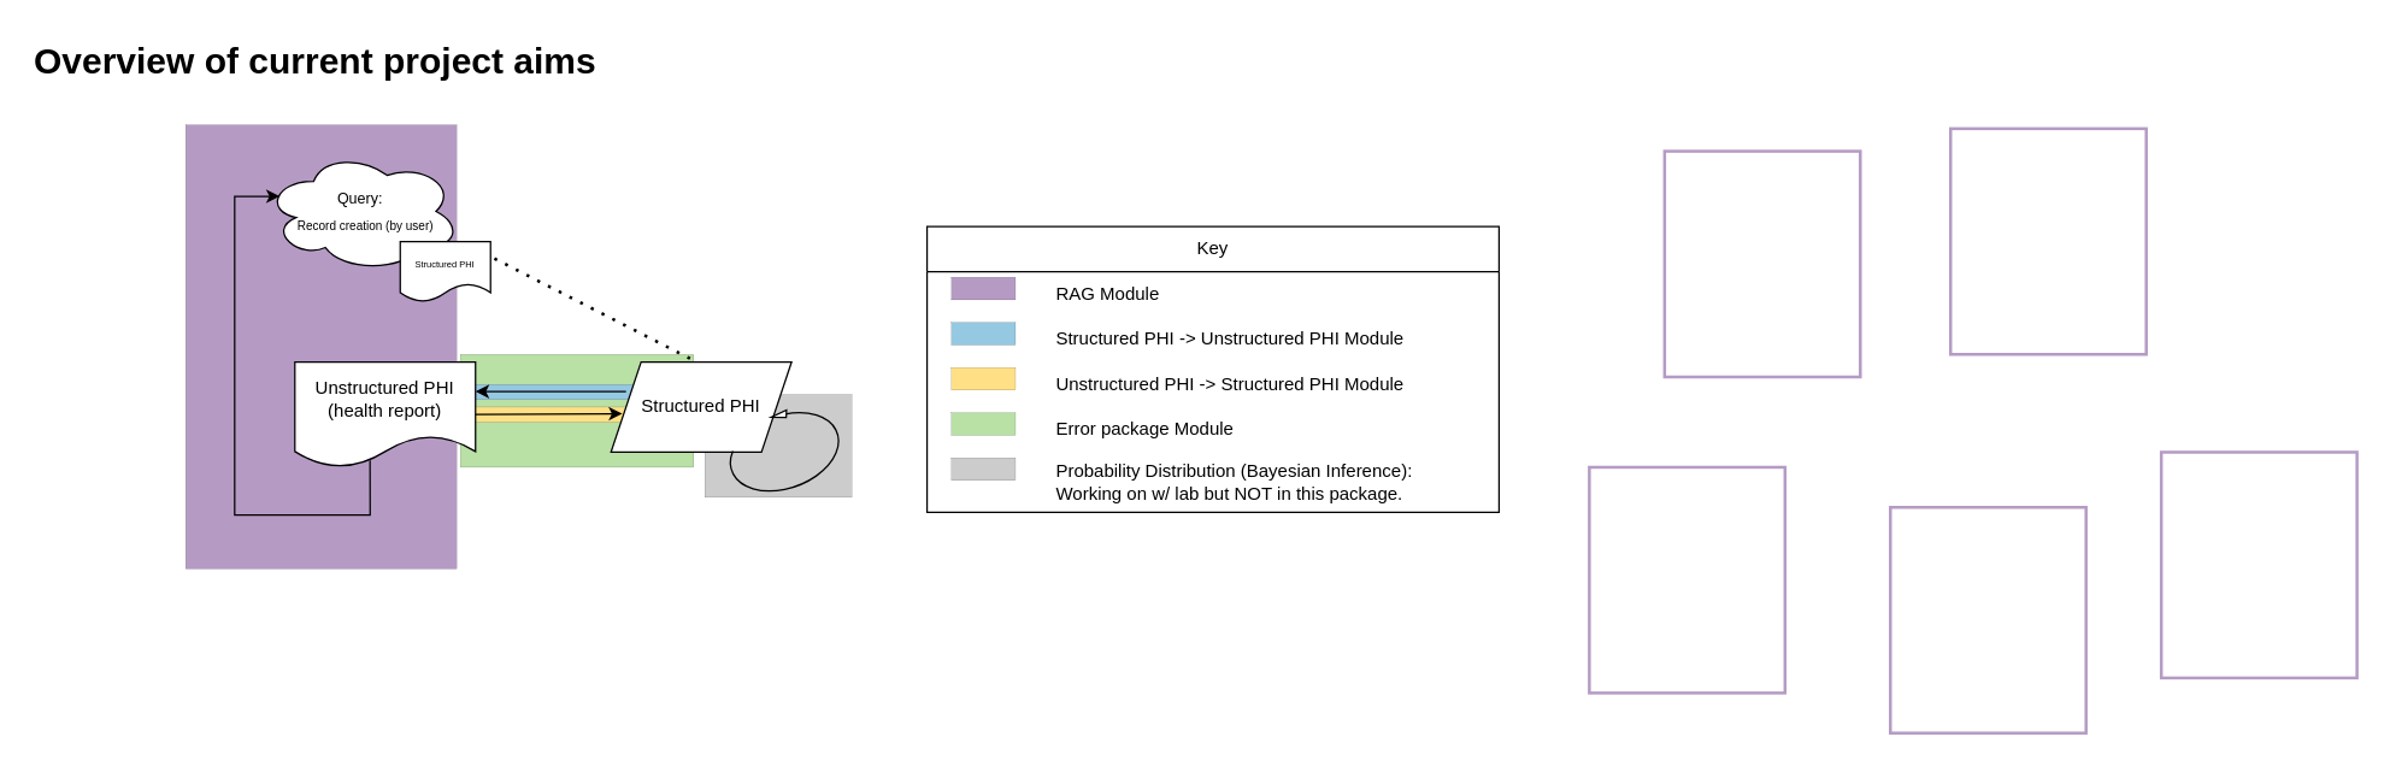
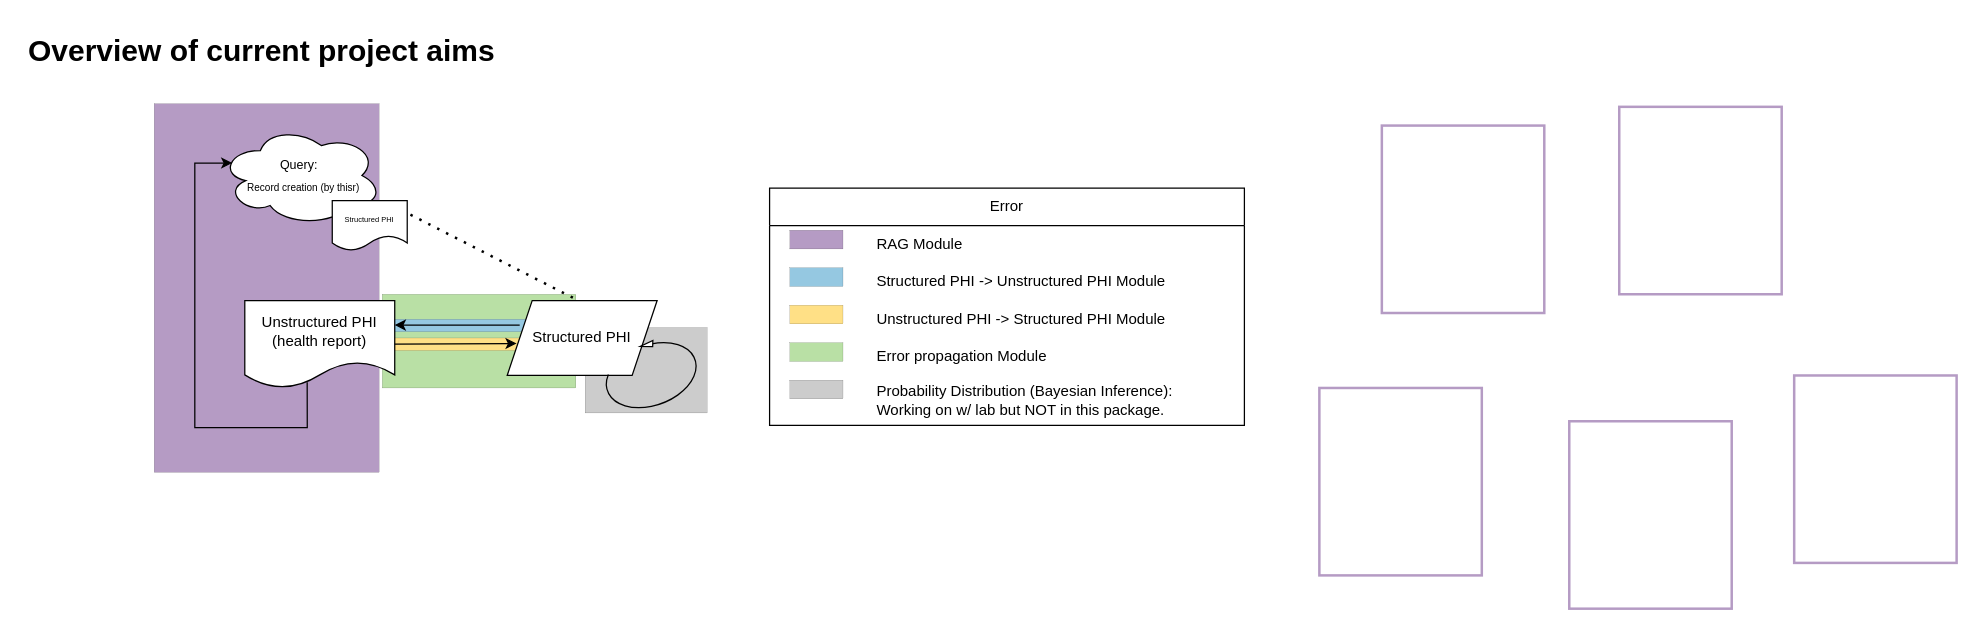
  <mxCell id="0" />
  <mxCell id="1" parent="0" />
  <mxCell id="2" value="" style="rounded=0;whiteSpace=wrap;html=1;strokeColor=#B59BC4;strokeWidth=2" vertex="1" parent="1"><mxGeometry x="1105" y="100" width="130" height="150" as="geometry" /></mxCell>
  <mxCell id="3" value="" style="rounded=0;whiteSpace=wrap;html=1;fillColor=#B9E0A5;strokeWidth=0" vertex="1" parent="1"><mxGeometry x="305" y="235" width="155" height="75" as="geometry" /></mxCell>
  <mxCell id="4" value="" style="rounded=0;whiteSpace=wrap;html=1;rotation=0;fillColor=#FFE086;shadow=0;strokeWidth=0" parent="1" vertex="1"><mxGeometry x="300" y="270" width="120" height="10" as="geometry" /></mxCell>
  <mxCell id="5" value="" style="rounded=0;whiteSpace=wrap;html=1;rotation=0;fillColor=#95C8E1;shadow=0;strokeWidth=0" parent="1" vertex="1"><mxGeometry x="315" y="255" width="120" height="10" as="geometry" /></mxCell>
  <mxCell id="6" value="" style="rounded=0;whiteSpace=wrap;html=1;rotation=-90;fillColor=#B59BC4;shadow=0;strokeWidth=0" parent="1" vertex="1"><mxGeometry x="65" y="140" width="295" height="180" as="geometry" /></mxCell>
  <mxCell id="7" value="&lt;h1 style=&quot;margin-top: 0px;&quot;&gt;Overview of current project aims&lt;/h1&gt;&lt;div&gt;&lt;br&gt;&lt;/div&gt;" style="text;html=1;whiteSpace=wrap;overflow=hidden;rounded=0;" parent="1" vertex="1"><mxGeometry x="20" y="20" width="410" height="60" as="geometry" /></mxCell>
- <mxCell id="8" value="&lt;span style=&quot;font-size: 10px; background-color: transparent; color: light-dark(rgb(0, 0, 0), rgb(255, 255, 255));&quot;&gt;Query:&amp;nbsp;&lt;br&gt;&lt;/span&gt;&lt;span style=&quot;background-color: transparent; color: light-dark(rgb(0, 0, 0), rgb(255, 255, 255));&quot;&gt;&lt;font style=&quot;font-size: 8px;&quot;&gt;&lt;font style=&quot;&quot;&gt;&amp;nbsp; &amp;nbsp; Record creation (by&lt;/font&gt;&lt;font style=&quot;&quot;&gt;&lt;font style=&quot;&quot;&gt; use&lt;/font&gt;&lt;font style=&quot;&quot;&gt;r)&lt;/font&gt;&lt;/font&gt;&lt;/font&gt;&lt;/span&gt;&lt;span style=&quot;background-color: transparent; color: light-dark(rgb(0, 0, 0), rgb(255, 255, 255));&quot;&gt;&lt;font size=&quot;3&quot;&gt;&amp;nbsp;&lt;/font&gt;&lt;/span&gt;" style="ellipse;shape=cloud;whiteSpace=wrap;html=1;" parent="1" vertex="1"><mxGeometry x="175" y="100" width="130" height="80" as="geometry" /></mxCell>
+ <mxCell id="8" value="&lt;span style=&quot;font-size: 10px; background-color: transparent; color: light-dark(rgb(0, 0, 0), rgb(255, 255, 255));&quot;&gt;Query:&amp;nbsp;&lt;br&gt;&lt;/span&gt;&lt;span style=&quot;background-color: transparent; color: light-dark(rgb(0, 0, 0), rgb(255, 255, 255));&quot;&gt;&lt;font style=&quot;font-size: 8px;&quot;&gt;&lt;font style=&quot;&quot;&gt;&amp;nbsp; &amp;nbsp; Record creation (by&lt;/font&gt;&lt;font style=&quot;&quot;&gt;&lt;font style=&quot;&quot;&gt; this&lt;/font&gt;&lt;font style=&quot;&quot;&gt;r)&lt;/font&gt;&lt;/font&gt;&lt;/font&gt;&lt;/span&gt;&lt;span style=&quot;background-color: transparent; color: light-dark(rgb(0, 0, 0), rgb(255, 255, 255));&quot;&gt;&lt;font size=&quot;3&quot;&gt;&amp;nbsp;&lt;/font&gt;&lt;/span&gt;" style="ellipse;shape=cloud;whiteSpace=wrap;html=1;" parent="1" vertex="1"><mxGeometry x="175" y="100" width="130" height="80" as="geometry" /></mxCell>
  <mxCell id="9" value="Unstructured PHI (health report)" style="shape=document;whiteSpace=wrap;html=1;boundedLbl=1;" parent="1" vertex="1"><mxGeometry x="195" y="240" width="120" height="70" as="geometry" /></mxCell>
  <mxCell id="10" value="&lt;span style=&quot;font-size: 6px;&quot;&gt;Structured PHI&lt;/span&gt;" style="shape=document;whiteSpace=wrap;html=1;boundedLbl=1;" parent="1" vertex="1"><mxGeometry x="265" y="160" width="60" height="40" as="geometry" /></mxCell>
  <mxCell id="11" value="" style="endArrow=classic;html=1;rounded=0;exitX=0.416;exitY=0.934;exitDx=0;exitDy=0;exitPerimeter=0;" parent="1" edge="1"><mxGeometry width="50" height="50" relative="1" as="geometry"><mxPoint x="244.92" y="305.38" as="sourcePoint" /><mxPoint x="185" y="130" as="targetPoint" /><Array as="points"><mxPoint x="245" y="341.76" /><mxPoint x="205" y="341.76" /><mxPoint x="155" y="341.76" /><mxPoint x="155" y="130" /></Array></mxGeometry></mxCell>
  <mxCell id="12" value="" style="rounded=0;whiteSpace=wrap;html=1;rotation=0;fillColor=#CCCCCC;shadow=0;strokeWidth=0" parent="1" vertex="1"><mxGeometry x="467.35" y="261.64" width="97.65" height="68.36" as="geometry" /></mxCell>
  <mxCell id="13" value="Structured PHI" style="shape=parallelogram;perimeter=parallelogramPerimeter;whiteSpace=wrap;html=1;fixedSize=1;" parent="1" vertex="1"><mxGeometry x="405" y="240" width="120" height="60" as="geometry" /></mxCell>
  <mxCell id="14" value="" style="endArrow=classic;html=1;rounded=0;movable=0;resizable=0;rotatable=0;deletable=0;editable=0;locked=1;connectable=0;" parent="1" edge="1"><mxGeometry width="50" height="50" relative="1" as="geometry"><mxPoint x="415" y="259.7" as="sourcePoint" /><mxPoint x="315" y="259.7" as="targetPoint" /></mxGeometry></mxCell>
  <mxCell id="15" value="" style="verticalLabelPosition=bottom;html=1;verticalAlign=top;strokeWidth=1;shape=mxgraph.lean_mapping.physical_pull;pointerEvents=1;rotation=-110;" parent="1" vertex="1"><mxGeometry x="495" y="261.64" width="50" height="75" as="geometry" /></mxCell>
  <mxCell id="16" value="" style="endArrow=none;dashed=1;html=1;dashPattern=1 3;strokeWidth=2;rounded=0;exitX=0.438;exitY=-0.037;exitDx=0;exitDy=0;exitPerimeter=0;entryX=1;entryY=0.25;entryDx=0;entryDy=0;" parent="1" source="13" target="10" edge="1"><mxGeometry width="50" height="50" relative="1" as="geometry"><mxPoint x="385" y="210" as="sourcePoint" /><mxPoint x="325" y="170" as="targetPoint" /></mxGeometry></mxCell>
  <mxCell id="17" value="" style="endArrow=classic;html=1;rounded=0;movable=1;resizable=1;rotatable=1;deletable=1;editable=1;locked=0;connectable=1;entryX=0.063;entryY=0.573;entryDx=0;entryDy=0;entryPerimeter=0;exitX=1;exitY=0.5;exitDx=0;exitDy=0;fillColor=#FFE008;" parent="1" source="9" target="13" edge="1"><mxGeometry width="50" height="50" relative="1" as="geometry"><mxPoint x="315" y="275.54" as="sourcePoint" /><mxPoint x="410.45" y="274.46" as="targetPoint" /></mxGeometry></mxCell>
  <mxCell id="18" value="" style="group" vertex="1" connectable="0" parent="1"><mxGeometry x="615" y="150" width="380" height="190" as="geometry" /></mxCell>
- <mxCell id="19" value="Key" style="swimlane;fontStyle=0;childLayout=stackLayout;horizontal=1;startSize=30;horizontalStack=0;resizeParent=1;resizeParentMax=0;resizeLast=0;collapsible=1;marginBottom=0;whiteSpace=wrap;html=1;movable=1;resizable=1;rotatable=1;deletable=1;editable=1;locked=0;connectable=1;" vertex="1" parent="18"><mxGeometry width="380" height="190" as="geometry" /></mxCell>
+ <mxCell id="19" value="Error" style="swimlane;fontStyle=0;childLayout=stackLayout;horizontal=1;startSize=30;horizontalStack=0;resizeParent=1;resizeParentMax=0;resizeLast=0;collapsible=1;marginBottom=0;whiteSpace=wrap;html=1;movable=1;resizable=1;rotatable=1;deletable=1;editable=1;locked=0;connectable=1;" vertex="1" parent="18"><mxGeometry width="380" height="190" as="geometry" /></mxCell>
  <mxCell id="20" value="&lt;blockquote style=&quot;margin: 0 0 0 40px; border: none; padding: 0px;&quot;&gt;&lt;blockquote style=&quot;margin: 0 0 0 40px; border: none; padding: 0px;&quot;&gt;RAG Module&lt;/blockquote&gt;&lt;/blockquote&gt;" style="text;strokeColor=none;fillColor=none;align=left;verticalAlign=middle;spacingLeft=4;spacingRight=4;overflow=hidden;points=[[0,0.5],[1,0.5]];portConstraint=eastwest;rotatable=1;whiteSpace=wrap;html=1;movable=1;resizable=1;deletable=1;editable=1;locked=0;connectable=1;" vertex="1" parent="19"><mxGeometry y="30" width="380" height="30" as="geometry" /></mxCell>
  <mxCell id="21" value="&lt;blockquote style=&quot;margin: 0 0 0 40px; border: none; padding: 0px;&quot;&gt;&lt;blockquote style=&quot;margin: 0 0 0 40px; border: none; padding: 0px;&quot;&gt;Structured PHI -&amp;gt; Unstructured PHI Module&lt;/blockquote&gt;&lt;/blockquote&gt;" style="text;strokeColor=none;fillColor=none;align=left;verticalAlign=middle;spacingLeft=4;spacingRight=4;overflow=hidden;points=[[0,0.5],[1,0.5]];portConstraint=eastwest;rotatable=1;whiteSpace=wrap;html=1;movable=1;resizable=1;deletable=1;editable=1;locked=0;connectable=1;" vertex="1" parent="19"><mxGeometry y="60" width="380" height="30" as="geometry" /></mxCell>
  <mxCell id="22" value="&lt;blockquote style=&quot;margin: 0 0 0 40px; border: none; padding: 0px;&quot;&gt;&lt;blockquote style=&quot;margin: 0 0 0 40px; border: none; padding: 0px;&quot;&gt;Unstructured PHI -&amp;gt; Structured PHI Module&lt;/blockquote&gt;&lt;/blockquote&gt;" style="text;strokeColor=none;fillColor=none;align=left;verticalAlign=middle;spacingLeft=4;spacingRight=4;overflow=hidden;points=[[0,0.5],[1,0.5]];portConstraint=eastwest;rotatable=1;whiteSpace=wrap;html=1;movable=1;resizable=1;deletable=1;editable=1;locked=0;connectable=1;" vertex="1" parent="19"><mxGeometry y="90" width="380" height="30" as="geometry" /></mxCell>
- <mxCell id="23" value="&lt;span style=&quot;white-space: pre;&quot;&gt;&#09;&lt;/span&gt;&lt;span style=&quot;white-space: pre;&quot;&gt;&#09;&lt;/span&gt;&lt;span style=&quot;white-space: pre;&quot;&gt;&#09;&lt;/span&gt;Error package Module" style="text;strokeColor=none;fillColor=none;align=left;verticalAlign=middle;spacingLeft=4;spacingRight=4;overflow=hidden;points=[[0,0.5],[1,0.5]];portConstraint=eastwest;rotatable=1;whiteSpace=wrap;html=1;movable=1;resizable=1;deletable=1;editable=1;locked=0;connectable=1;" vertex="1" parent="19"><mxGeometry y="120" width="380" height="30" as="geometry" /></mxCell>
+ <mxCell id="23" value="&lt;span style=&quot;white-space: pre;&quot;&gt;&#09;&lt;/span&gt;&lt;span style=&quot;white-space: pre;&quot;&gt;&#09;&lt;/span&gt;&lt;span style=&quot;white-space: pre;&quot;&gt;&#09;&lt;/span&gt;Error propagation Module" style="text;strokeColor=none;fillColor=none;align=left;verticalAlign=middle;spacingLeft=4;spacingRight=4;overflow=hidden;points=[[0,0.5],[1,0.5]];portConstraint=eastwest;rotatable=1;whiteSpace=wrap;html=1;movable=1;resizable=1;deletable=1;editable=1;locked=0;connectable=1;" vertex="1" parent="19"><mxGeometry y="120" width="380" height="30" as="geometry" /></mxCell>
  <mxCell id="24" value="&lt;span style=&quot;white-space: pre;&quot;&gt;&#09;&lt;/span&gt;&lt;span style=&quot;white-space: pre;&quot;&gt;&#09;&lt;/span&gt;&lt;span style=&quot;white-space: pre;&quot;&gt;&#09;&lt;/span&gt;Probability Distribution (Bayesian Inference):&lt;div&gt;&lt;span style=&quot;white-space: pre;&quot;&gt;&#09;&lt;/span&gt;&lt;span style=&quot;white-space: pre;&quot;&gt;&#09;&lt;/span&gt;&lt;span style=&quot;white-space: pre;&quot;&gt;&#09;&lt;/span&gt;Working on w/ lab but NOT in this package.&lt;br&gt;&lt;/div&gt;" style="text;strokeColor=none;fillColor=none;align=left;verticalAlign=middle;spacingLeft=4;spacingRight=4;overflow=hidden;points=[[0,0.5],[1,0.5]];portConstraint=eastwest;rotatable=1;whiteSpace=wrap;html=1;movable=1;resizable=1;deletable=1;editable=1;locked=0;connectable=1;" vertex="1" parent="19"><mxGeometry y="150" width="380" height="40" as="geometry" /></mxCell>
  <mxCell id="25" value="" style="rounded=0;whiteSpace=wrap;html=1;rotation=-90;fillColor=#B59BC4;shadow=0;strokeWidth=0;movable=1;resizable=1;rotatable=1;deletable=1;editable=1;locked=0;connectable=1;" vertex="1" parent="18"><mxGeometry x="30" y="20" width="15" height="42.5" as="geometry" /></mxCell>
  <mxCell id="26" value="" style="rounded=0;whiteSpace=wrap;html=1;rotation=-90;fillColor=#95C8E1;shadow=0;strokeWidth=0;movable=1;resizable=1;rotatable=1;deletable=1;editable=1;locked=0;connectable=1;" vertex="1" parent="18"><mxGeometry x="30" y="50" width="15" height="42.5" as="geometry" /></mxCell>
  <mxCell id="27" value="" style="rounded=0;whiteSpace=wrap;html=1;rotation=-90;fillColor=#FFE086;shadow=0;strokeWidth=0;movable=1;resizable=1;rotatable=1;deletable=1;editable=1;locked=0;connectable=1;" vertex="1" parent="18"><mxGeometry x="30" y="80" width="15" height="42.5" as="geometry" /></mxCell>
  <mxCell id="28" value="" style="rounded=0;whiteSpace=wrap;html=1;rotation=-90;fillColor=#B9E0A5;shadow=0;strokeWidth=0;movable=1;resizable=1;rotatable=1;deletable=1;editable=1;locked=0;connectable=1;" vertex="1" parent="18"><mxGeometry x="30" y="110" width="15" height="42.5" as="geometry" /></mxCell>
  <mxCell id="29" value="" style="rounded=0;whiteSpace=wrap;html=1;rotation=-90;fillColor=#CCCCCC;shadow=0;strokeWidth=0;movable=1;resizable=1;rotatable=1;deletable=1;editable=1;locked=0;connectable=1;" vertex="1" parent="18"><mxGeometry x="30" y="140" width="15" height="42.5" as="geometry" /></mxCell>
  <mxCell id="30" value="" style="rounded=0;whiteSpace=wrap;html=1;strokeColor=#B59BC4;strokeWidth=2" vertex="1" parent="1"><mxGeometry x="1055" y="310" width="130" height="150" as="geometry" /></mxCell>
  <mxCell id="31" value="" style="rounded=0;whiteSpace=wrap;html=1;strokeColor=#B59BC4;strokeWidth=2" vertex="1" parent="1"><mxGeometry x="1255" y="336.64" width="130" height="150" as="geometry" /></mxCell>
  <mxCell id="32" value="" style="rounded=0;whiteSpace=wrap;html=1;strokeColor=#B59BC4;strokeWidth=2" vertex="1" parent="1"><mxGeometry x="1435" y="300" width="130" height="150" as="geometry" /></mxCell>
  <mxCell id="33" value="" style="rounded=0;whiteSpace=wrap;html=1;strokeColor=#B59BC4;strokeWidth=2" vertex="1" parent="1"><mxGeometry x="1295" y="85" width="130" height="150" as="geometry" /></mxCell>
